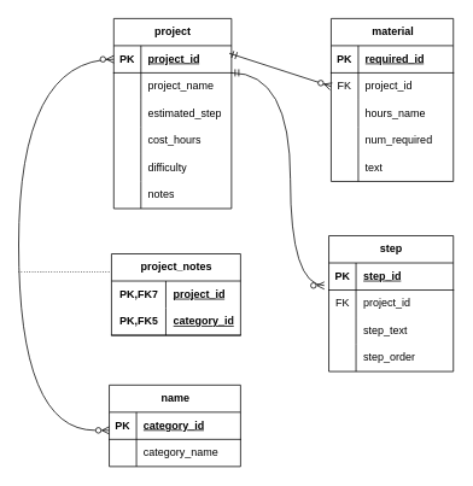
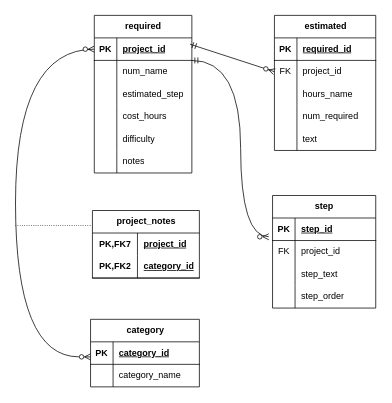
  <mxCell id="0" />
  <mxCell id="1" parent="0" />
- <mxCell id="2" value="project" style="shape=table;startSize=30;container=1;collapsible=1;childLayout=tableLayout;fixedRows=1;rowLines=0;fontStyle=1;align=center;resizeLast=1;html=1;" parent="1" vertex="1"><mxGeometry x="125" y="20" width="130" height="210" as="geometry" /></mxCell>
+ <mxCell id="2" value="required" style="shape=table;startSize=30;container=1;collapsible=1;childLayout=tableLayout;fixedRows=1;rowLines=0;fontStyle=1;align=center;resizeLast=1;html=1;" parent="1" vertex="1"><mxGeometry x="125" y="20" width="130" height="210" as="geometry" /></mxCell>
  <mxCell id="3" value="" style="shape=tableRow;horizontal=0;startSize=0;swimlaneHead=0;swimlaneBody=0;fillColor=none;collapsible=0;dropTarget=0;points=[[0,0.5],[1,0.5]];portConstraint=eastwest;top=0;left=0;right=0;bottom=1;" parent="2" vertex="1"><mxGeometry y="30" width="130" height="30" as="geometry" /></mxCell>
  <mxCell id="4" value="PK" style="shape=partialRectangle;connectable=0;fillColor=none;top=0;left=0;bottom=0;right=0;fontStyle=1;overflow=hidden;whiteSpace=wrap;html=1;" parent="3" vertex="1"><mxGeometry width="30" height="30" as="geometry"><mxRectangle width="30" height="30" as="alternateBounds" /></mxGeometry></mxCell>
  <mxCell id="5" value="project_id" style="shape=partialRectangle;connectable=0;fillColor=none;top=0;left=0;bottom=0;right=0;align=left;spacingLeft=6;fontStyle=5;overflow=hidden;whiteSpace=wrap;html=1;" parent="3" vertex="1"><mxGeometry x="30" width="100" height="30" as="geometry"><mxRectangle width="100" height="30" as="alternateBounds" /></mxGeometry></mxCell>
  <mxCell id="6" value="" style="shape=tableRow;horizontal=0;startSize=0;swimlaneHead=0;swimlaneBody=0;fillColor=none;collapsible=0;dropTarget=0;points=[[0,0.5],[1,0.5]];portConstraint=eastwest;top=0;left=0;right=0;bottom=0;" parent="2" vertex="1"><mxGeometry y="60" width="130" height="30" as="geometry" /></mxCell>
  <mxCell id="7" value="" style="shape=partialRectangle;connectable=0;fillColor=none;top=0;left=0;bottom=0;right=0;editable=1;overflow=hidden;whiteSpace=wrap;html=1;" parent="6" vertex="1"><mxGeometry width="30" height="30" as="geometry"><mxRectangle width="30" height="30" as="alternateBounds" /></mxGeometry></mxCell>
- <mxCell id="8" value="project_name" style="shape=partialRectangle;connectable=0;fillColor=none;top=0;left=0;bottom=0;right=0;align=left;spacingLeft=6;overflow=hidden;whiteSpace=wrap;html=1;" parent="6" vertex="1"><mxGeometry x="30" width="100" height="30" as="geometry"><mxRectangle width="100" height="30" as="alternateBounds" /></mxGeometry></mxCell>
+ <mxCell id="8" value="num_name" style="shape=partialRectangle;connectable=0;fillColor=none;top=0;left=0;bottom=0;right=0;align=left;spacingLeft=6;overflow=hidden;whiteSpace=wrap;html=1;" parent="6" vertex="1"><mxGeometry x="30" width="100" height="30" as="geometry"><mxRectangle width="100" height="30" as="alternateBounds" /></mxGeometry></mxCell>
  <mxCell id="9" value="" style="shape=tableRow;horizontal=0;startSize=0;swimlaneHead=0;swimlaneBody=0;fillColor=none;collapsible=0;dropTarget=0;points=[[0,0.5],[1,0.5]];portConstraint=eastwest;top=0;left=0;right=0;bottom=0;" parent="2" vertex="1"><mxGeometry y="90" width="130" height="30" as="geometry" /></mxCell>
  <mxCell id="10" value="" style="shape=partialRectangle;connectable=0;fillColor=none;top=0;left=0;bottom=0;right=0;editable=1;overflow=hidden;whiteSpace=wrap;html=1;" parent="9" vertex="1"><mxGeometry width="30" height="30" as="geometry"><mxRectangle width="30" height="30" as="alternateBounds" /></mxGeometry></mxCell>
  <mxCell id="11" value="estimated_step" style="shape=partialRectangle;connectable=0;fillColor=none;top=0;left=0;bottom=0;right=0;align=left;spacingLeft=6;overflow=hidden;whiteSpace=wrap;html=1;" parent="9" vertex="1"><mxGeometry x="30" width="100" height="30" as="geometry"><mxRectangle width="100" height="30" as="alternateBounds" /></mxGeometry></mxCell>
  <mxCell id="12" value="" style="shape=tableRow;horizontal=0;startSize=0;swimlaneHead=0;swimlaneBody=0;fillColor=none;collapsible=0;dropTarget=0;points=[[0,0.5],[1,0.5]];portConstraint=eastwest;top=0;left=0;right=0;bottom=0;" parent="2" vertex="1"><mxGeometry y="120" width="130" height="30" as="geometry" /></mxCell>
  <mxCell id="13" value="" style="shape=partialRectangle;connectable=0;fillColor=none;top=0;left=0;bottom=0;right=0;editable=1;overflow=hidden;whiteSpace=wrap;html=1;" parent="12" vertex="1"><mxGeometry width="30" height="30" as="geometry"><mxRectangle width="30" height="30" as="alternateBounds" /></mxGeometry></mxCell>
  <mxCell id="14" value="cost_hours" style="shape=partialRectangle;connectable=0;fillColor=none;top=0;left=0;bottom=0;right=0;align=left;spacingLeft=6;overflow=hidden;whiteSpace=wrap;html=1;" parent="12" vertex="1"><mxGeometry x="30" width="100" height="30" as="geometry"><mxRectangle width="100" height="30" as="alternateBounds" /></mxGeometry></mxCell>
  <mxCell id="15" style="shape=tableRow;horizontal=0;startSize=0;swimlaneHead=0;swimlaneBody=0;fillColor=none;collapsible=0;dropTarget=0;points=[[0,0.5],[1,0.5]];portConstraint=eastwest;top=0;left=0;right=0;bottom=0;" parent="2" vertex="1"><mxGeometry y="150" width="130" height="30" as="geometry" /></mxCell>
  <mxCell id="16" style="shape=partialRectangle;connectable=0;fillColor=none;top=0;left=0;bottom=0;right=0;editable=1;overflow=hidden;whiteSpace=wrap;html=1;" parent="15" vertex="1"><mxGeometry width="30" height="30" as="geometry"><mxRectangle width="30" height="30" as="alternateBounds" /></mxGeometry></mxCell>
  <mxCell id="17" value="difficulty" style="shape=partialRectangle;connectable=0;fillColor=none;top=0;left=0;bottom=0;right=0;align=left;spacingLeft=6;overflow=hidden;whiteSpace=wrap;html=1;" parent="15" vertex="1"><mxGeometry x="30" width="100" height="30" as="geometry"><mxRectangle width="100" height="30" as="alternateBounds" /></mxGeometry></mxCell>
  <mxCell id="18" style="shape=tableRow;horizontal=0;startSize=0;swimlaneHead=0;swimlaneBody=0;fillColor=none;collapsible=0;dropTarget=0;points=[[0,0.5],[1,0.5]];portConstraint=eastwest;top=0;left=0;right=0;bottom=0;" parent="2" vertex="1"><mxGeometry y="180" width="130" height="30" as="geometry" /></mxCell>
  <mxCell id="19" style="shape=partialRectangle;connectable=0;fillColor=none;top=0;left=0;bottom=0;right=0;editable=1;overflow=hidden;whiteSpace=wrap;html=1;" parent="18" vertex="1"><mxGeometry width="30" height="30" as="geometry"><mxRectangle width="30" height="30" as="alternateBounds" /></mxGeometry></mxCell>
  <mxCell id="20" value="notes" style="shape=partialRectangle;connectable=0;fillColor=none;top=0;left=0;bottom=0;right=0;align=left;spacingLeft=6;overflow=hidden;whiteSpace=wrap;html=1;" parent="18" vertex="1"><mxGeometry x="30" width="100" height="30" as="geometry"><mxRectangle width="100" height="30" as="alternateBounds" /></mxGeometry></mxCell>
- <mxCell id="21" value="material" style="shape=table;startSize=30;container=1;collapsible=1;childLayout=tableLayout;fixedRows=1;rowLines=0;fontStyle=1;align=center;resizeLast=1;html=1;" parent="1" vertex="1"><mxGeometry x="365" y="20" width="135" height="180" as="geometry" /></mxCell>
+ <mxCell id="21" value="estimated" style="shape=table;startSize=30;container=1;collapsible=1;childLayout=tableLayout;fixedRows=1;rowLines=0;fontStyle=1;align=center;resizeLast=1;html=1;" parent="1" vertex="1"><mxGeometry x="365" y="20" width="135" height="180" as="geometry" /></mxCell>
  <mxCell id="22" value="" style="shape=tableRow;horizontal=0;startSize=0;swimlaneHead=0;swimlaneBody=0;fillColor=none;collapsible=0;dropTarget=0;points=[[0,0.5],[1,0.5]];portConstraint=eastwest;top=0;left=0;right=0;bottom=1;" parent="21" vertex="1"><mxGeometry y="30" width="135" height="30" as="geometry" /></mxCell>
  <mxCell id="23" value="PK" style="shape=partialRectangle;connectable=0;fillColor=none;top=0;left=0;bottom=0;right=0;fontStyle=1;overflow=hidden;whiteSpace=wrap;html=1;" parent="22" vertex="1"><mxGeometry width="30" height="30" as="geometry"><mxRectangle width="30" height="30" as="alternateBounds" /></mxGeometry></mxCell>
  <mxCell id="24" value="required_id" style="shape=partialRectangle;connectable=0;fillColor=none;top=0;left=0;bottom=0;right=0;align=left;spacingLeft=6;fontStyle=5;overflow=hidden;whiteSpace=wrap;html=1;" parent="22" vertex="1"><mxGeometry x="30" width="105" height="30" as="geometry"><mxRectangle width="105" height="30" as="alternateBounds" /></mxGeometry></mxCell>
  <mxCell id="25" value="" style="shape=tableRow;horizontal=0;startSize=0;swimlaneHead=0;swimlaneBody=0;fillColor=none;collapsible=0;dropTarget=0;points=[[0,0.5],[1,0.5]];portConstraint=eastwest;top=0;left=0;right=0;bottom=0;" parent="21" vertex="1"><mxGeometry y="60" width="135" height="30" as="geometry" /></mxCell>
  <mxCell id="26" value="FK" style="shape=partialRectangle;connectable=0;fillColor=none;top=0;left=0;bottom=0;right=0;editable=1;overflow=hidden;whiteSpace=wrap;html=1;" parent="25" vertex="1"><mxGeometry width="30" height="30" as="geometry"><mxRectangle width="30" height="30" as="alternateBounds" /></mxGeometry></mxCell>
  <mxCell id="27" value="project_id" style="shape=partialRectangle;connectable=0;fillColor=none;top=0;left=0;bottom=0;right=0;align=left;spacingLeft=6;overflow=hidden;whiteSpace=wrap;html=1;" parent="25" vertex="1"><mxGeometry x="30" width="105" height="30" as="geometry"><mxRectangle width="105" height="30" as="alternateBounds" /></mxGeometry></mxCell>
  <mxCell id="28" value="" style="shape=tableRow;horizontal=0;startSize=0;swimlaneHead=0;swimlaneBody=0;fillColor=none;collapsible=0;dropTarget=0;points=[[0,0.5],[1,0.5]];portConstraint=eastwest;top=0;left=0;right=0;bottom=0;" parent="21" vertex="1"><mxGeometry y="90" width="135" height="30" as="geometry" /></mxCell>
  <mxCell id="29" value="" style="shape=partialRectangle;connectable=0;fillColor=none;top=0;left=0;bottom=0;right=0;editable=1;overflow=hidden;whiteSpace=wrap;html=1;" parent="28" vertex="1"><mxGeometry width="30" height="30" as="geometry"><mxRectangle width="30" height="30" as="alternateBounds" /></mxGeometry></mxCell>
  <mxCell id="30" value="hours_name" style="shape=partialRectangle;connectable=0;fillColor=none;top=0;left=0;bottom=0;right=0;align=left;spacingLeft=6;overflow=hidden;whiteSpace=wrap;html=1;" parent="28" vertex="1"><mxGeometry x="30" width="105" height="30" as="geometry"><mxRectangle width="105" height="30" as="alternateBounds" /></mxGeometry></mxCell>
  <mxCell id="31" style="shape=tableRow;horizontal=0;startSize=0;swimlaneHead=0;swimlaneBody=0;fillColor=none;collapsible=0;dropTarget=0;points=[[0,0.5],[1,0.5]];portConstraint=eastwest;top=0;left=0;right=0;bottom=0;" parent="21" vertex="1"><mxGeometry y="120" width="135" height="30" as="geometry" /></mxCell>
  <mxCell id="32" style="shape=partialRectangle;connectable=0;fillColor=none;top=0;left=0;bottom=0;right=0;editable=1;overflow=hidden;whiteSpace=wrap;html=1;" parent="31" vertex="1"><mxGeometry width="30" height="30" as="geometry"><mxRectangle width="30" height="30" as="alternateBounds" /></mxGeometry></mxCell>
  <mxCell id="33" value="num_required" style="shape=partialRectangle;connectable=0;fillColor=none;top=0;left=0;bottom=0;right=0;align=left;spacingLeft=6;overflow=hidden;whiteSpace=wrap;html=1;" parent="31" vertex="1"><mxGeometry x="30" width="105" height="30" as="geometry"><mxRectangle width="105" height="30" as="alternateBounds" /></mxGeometry></mxCell>
  <mxCell id="34" style="shape=tableRow;horizontal=0;startSize=0;swimlaneHead=0;swimlaneBody=0;fillColor=none;collapsible=0;dropTarget=0;points=[[0,0.5],[1,0.5]];portConstraint=eastwest;top=0;left=0;right=0;bottom=0;" parent="21" vertex="1"><mxGeometry y="150" width="135" height="30" as="geometry" /></mxCell>
  <mxCell id="35" style="shape=partialRectangle;connectable=0;fillColor=none;top=0;left=0;bottom=0;right=0;editable=1;overflow=hidden;whiteSpace=wrap;html=1;" parent="34" vertex="1"><mxGeometry width="30" height="30" as="geometry"><mxRectangle width="30" height="30" as="alternateBounds" /></mxGeometry></mxCell>
  <mxCell id="36" value="text" style="shape=partialRectangle;connectable=0;fillColor=none;top=0;left=0;bottom=0;right=0;align=left;spacingLeft=6;overflow=hidden;whiteSpace=wrap;html=1;" parent="34" vertex="1"><mxGeometry x="30" width="105" height="30" as="geometry"><mxRectangle width="105" height="30" as="alternateBounds" /></mxGeometry></mxCell>
  <mxCell id="37" value="step" style="shape=table;startSize=30;container=1;collapsible=1;childLayout=tableLayout;fixedRows=1;rowLines=0;fontStyle=1;align=center;resizeLast=1;html=1;" parent="1" vertex="1"><mxGeometry x="362.5" y="260" width="137.5" height="150" as="geometry" /></mxCell>
  <mxCell id="38" value="" style="shape=tableRow;horizontal=0;startSize=0;swimlaneHead=0;swimlaneBody=0;fillColor=none;collapsible=0;dropTarget=0;points=[[0,0.5],[1,0.5]];portConstraint=eastwest;top=0;left=0;right=0;bottom=1;" parent="37" vertex="1"><mxGeometry y="30" width="137.5" height="30" as="geometry" /></mxCell>
  <mxCell id="39" value="PK" style="shape=partialRectangle;connectable=0;fillColor=none;top=0;left=0;bottom=0;right=0;fontStyle=1;overflow=hidden;whiteSpace=wrap;html=1;" parent="38" vertex="1"><mxGeometry width="30" height="30" as="geometry"><mxRectangle width="30" height="30" as="alternateBounds" /></mxGeometry></mxCell>
  <mxCell id="40" value="step_id" style="shape=partialRectangle;connectable=0;fillColor=none;top=0;left=0;bottom=0;right=0;align=left;spacingLeft=6;fontStyle=5;overflow=hidden;whiteSpace=wrap;html=1;" parent="38" vertex="1"><mxGeometry x="30" width="107.5" height="30" as="geometry"><mxRectangle width="107.5" height="30" as="alternateBounds" /></mxGeometry></mxCell>
  <mxCell id="41" value="" style="shape=tableRow;horizontal=0;startSize=0;swimlaneHead=0;swimlaneBody=0;fillColor=none;collapsible=0;dropTarget=0;points=[[0,0.5],[1,0.5]];portConstraint=eastwest;top=0;left=0;right=0;bottom=0;" parent="37" vertex="1"><mxGeometry y="60" width="137.5" height="30" as="geometry" /></mxCell>
  <mxCell id="42" value="FK" style="shape=partialRectangle;connectable=0;fillColor=none;top=0;left=0;bottom=0;right=0;editable=1;overflow=hidden;whiteSpace=wrap;html=1;" parent="41" vertex="1"><mxGeometry width="30" height="30" as="geometry"><mxRectangle width="30" height="30" as="alternateBounds" /></mxGeometry></mxCell>
  <mxCell id="43" value="project_id" style="shape=partialRectangle;connectable=0;fillColor=none;top=0;left=0;bottom=0;right=0;align=left;spacingLeft=6;overflow=hidden;whiteSpace=wrap;html=1;" parent="41" vertex="1"><mxGeometry x="30" width="107.5" height="30" as="geometry"><mxRectangle width="107.5" height="30" as="alternateBounds" /></mxGeometry></mxCell>
  <mxCell id="44" value="" style="shape=tableRow;horizontal=0;startSize=0;swimlaneHead=0;swimlaneBody=0;fillColor=none;collapsible=0;dropTarget=0;points=[[0,0.5],[1,0.5]];portConstraint=eastwest;top=0;left=0;right=0;bottom=0;" parent="37" vertex="1"><mxGeometry y="90" width="137.5" height="30" as="geometry" /></mxCell>
  <mxCell id="45" value="" style="shape=partialRectangle;connectable=0;fillColor=none;top=0;left=0;bottom=0;right=0;editable=1;overflow=hidden;whiteSpace=wrap;html=1;" parent="44" vertex="1"><mxGeometry width="30" height="30" as="geometry"><mxRectangle width="30" height="30" as="alternateBounds" /></mxGeometry></mxCell>
  <mxCell id="46" value="step_text" style="shape=partialRectangle;connectable=0;fillColor=none;top=0;left=0;bottom=0;right=0;align=left;spacingLeft=6;overflow=hidden;whiteSpace=wrap;html=1;" parent="44" vertex="1"><mxGeometry x="30" width="107.5" height="30" as="geometry"><mxRectangle width="107.5" height="30" as="alternateBounds" /></mxGeometry></mxCell>
  <mxCell id="47" value="" style="shape=tableRow;horizontal=0;startSize=0;swimlaneHead=0;swimlaneBody=0;fillColor=none;collapsible=0;dropTarget=0;points=[[0,0.5],[1,0.5]];portConstraint=eastwest;top=0;left=0;right=0;bottom=0;" parent="37" vertex="1"><mxGeometry y="120" width="137.5" height="30" as="geometry" /></mxCell>
  <mxCell id="48" value="" style="shape=partialRectangle;connectable=0;fillColor=none;top=0;left=0;bottom=0;right=0;editable=1;overflow=hidden;whiteSpace=wrap;html=1;" parent="47" vertex="1"><mxGeometry width="30" height="30" as="geometry"><mxRectangle width="30" height="30" as="alternateBounds" /></mxGeometry></mxCell>
  <mxCell id="49" value="step_order" style="shape=partialRectangle;connectable=0;fillColor=none;top=0;left=0;bottom=0;right=0;align=left;spacingLeft=6;overflow=hidden;whiteSpace=wrap;html=1;" parent="47" vertex="1"><mxGeometry x="30" width="107.5" height="30" as="geometry"><mxRectangle width="107.5" height="30" as="alternateBounds" /></mxGeometry></mxCell>
- <mxCell id="50" value="name" style="shape=table;startSize=30;container=1;collapsible=1;childLayout=tableLayout;fixedRows=1;rowLines=0;fontStyle=1;align=center;resizeLast=1;html=1;" parent="1" vertex="1"><mxGeometry x="120" y="425" width="145" height="90" as="geometry" /></mxCell>
+ <mxCell id="50" value="category" style="shape=table;startSize=30;container=1;collapsible=1;childLayout=tableLayout;fixedRows=1;rowLines=0;fontStyle=1;align=center;resizeLast=1;html=1;" parent="1" vertex="1"><mxGeometry x="120" y="425" width="145" height="90" as="geometry" /></mxCell>
  <mxCell id="51" value="" style="shape=tableRow;horizontal=0;startSize=0;swimlaneHead=0;swimlaneBody=0;fillColor=none;collapsible=0;dropTarget=0;points=[[0,0.5],[1,0.5]];portConstraint=eastwest;top=0;left=0;right=0;bottom=1;" parent="50" vertex="1"><mxGeometry y="30" width="145" height="30" as="geometry" /></mxCell>
  <mxCell id="52" value="PK" style="shape=partialRectangle;connectable=0;fillColor=none;top=0;left=0;bottom=0;right=0;fontStyle=1;overflow=hidden;whiteSpace=wrap;html=1;" parent="51" vertex="1"><mxGeometry width="30" height="30" as="geometry"><mxRectangle width="30" height="30" as="alternateBounds" /></mxGeometry></mxCell>
  <mxCell id="53" value="category_id" style="shape=partialRectangle;connectable=0;fillColor=none;top=0;left=0;bottom=0;right=0;align=left;spacingLeft=6;fontStyle=5;overflow=hidden;whiteSpace=wrap;html=1;" parent="51" vertex="1"><mxGeometry x="30" width="115" height="30" as="geometry"><mxRectangle width="115" height="30" as="alternateBounds" /></mxGeometry></mxCell>
  <mxCell id="54" value="" style="shape=tableRow;horizontal=0;startSize=0;swimlaneHead=0;swimlaneBody=0;fillColor=none;collapsible=0;dropTarget=0;points=[[0,0.5],[1,0.5]];portConstraint=eastwest;top=0;left=0;right=0;bottom=0;" parent="50" vertex="1"><mxGeometry y="60" width="145" height="30" as="geometry" /></mxCell>
  <mxCell id="55" value="" style="shape=partialRectangle;connectable=0;fillColor=none;top=0;left=0;bottom=0;right=0;editable=1;overflow=hidden;whiteSpace=wrap;html=1;" parent="54" vertex="1"><mxGeometry width="30" height="30" as="geometry"><mxRectangle width="30" height="30" as="alternateBounds" /></mxGeometry></mxCell>
  <mxCell id="56" value="category_name" style="shape=partialRectangle;connectable=0;fillColor=none;top=0;left=0;bottom=0;right=0;align=left;spacingLeft=6;overflow=hidden;whiteSpace=wrap;html=1;" parent="54" vertex="1"><mxGeometry x="30" width="115" height="30" as="geometry"><mxRectangle width="115" height="30" as="alternateBounds" /></mxGeometry></mxCell>
  <mxCell id="57" value="project_notes" style="shape=table;startSize=30;container=1;collapsible=1;childLayout=tableLayout;fixedRows=1;rowLines=0;fontStyle=1;align=center;resizeLast=1;html=1;whiteSpace=wrap;" parent="1" vertex="1"><mxGeometry x="122.5" y="280" width="142.5" height="90" as="geometry" /></mxCell>
  <mxCell id="58" value="" style="shape=tableRow;horizontal=0;startSize=0;swimlaneHead=0;swimlaneBody=0;fillColor=none;collapsible=0;dropTarget=0;points=[[0,0.5],[1,0.5]];portConstraint=eastwest;top=0;left=0;right=0;bottom=0;html=1;" parent="57" vertex="1"><mxGeometry y="30" width="142.5" height="30" as="geometry" /></mxCell>
  <mxCell id="59" value="PK,FK7" style="shape=partialRectangle;connectable=0;fillColor=none;top=0;left=0;bottom=0;right=0;fontStyle=1;overflow=hidden;html=1;whiteSpace=wrap;" parent="58" vertex="1"><mxGeometry width="60" height="30" as="geometry"><mxRectangle width="60" height="30" as="alternateBounds" /></mxGeometry></mxCell>
  <mxCell id="60" value="project_id" style="shape=partialRectangle;connectable=0;fillColor=none;top=0;left=0;bottom=0;right=0;align=left;spacingLeft=6;fontStyle=5;overflow=hidden;html=1;whiteSpace=wrap;" parent="58" vertex="1"><mxGeometry x="60" width="82.5" height="30" as="geometry"><mxRectangle width="82.5" height="30" as="alternateBounds" /></mxGeometry></mxCell>
  <mxCell id="61" value="" style="shape=tableRow;horizontal=0;startSize=0;swimlaneHead=0;swimlaneBody=0;fillColor=none;collapsible=0;dropTarget=0;points=[[0,0.5],[1,0.5]];portConstraint=eastwest;top=0;left=0;right=0;bottom=1;html=1;" parent="57" vertex="1"><mxGeometry y="60" width="142.5" height="30" as="geometry" /></mxCell>
- <mxCell id="62" value="PK,FK5" style="shape=partialRectangle;connectable=0;fillColor=none;top=0;left=0;bottom=0;right=0;fontStyle=1;overflow=hidden;html=1;whiteSpace=wrap;" parent="61" vertex="1"><mxGeometry width="60" height="30" as="geometry"><mxRectangle width="60" height="30" as="alternateBounds" /></mxGeometry></mxCell>
+ <mxCell id="62" value="PK,FK2" style="shape=partialRectangle;connectable=0;fillColor=none;top=0;left=0;bottom=0;right=0;fontStyle=1;overflow=hidden;html=1;whiteSpace=wrap;" parent="61" vertex="1"><mxGeometry width="60" height="30" as="geometry"><mxRectangle width="60" height="30" as="alternateBounds" /></mxGeometry></mxCell>
  <mxCell id="63" value="category_id" style="shape=partialRectangle;connectable=0;fillColor=none;top=0;left=0;bottom=0;right=0;align=left;spacingLeft=6;fontStyle=5;overflow=hidden;html=1;whiteSpace=wrap;" parent="61" vertex="1"><mxGeometry x="60" width="82.5" height="30" as="geometry"><mxRectangle width="82.5" height="30" as="alternateBounds" /></mxGeometry></mxCell>
  <mxCell id="64" value="" style="fontSize=12;html=1;endArrow=ERzeroToMany;endFill=1;rounded=0;edgeStyle=orthogonalEdgeStyle;curved=1;entryX=0;entryY=0.5;entryDx=0;entryDy=0;startArrow=ERzeroToMany;startFill=0;" parent="1" source="51" target="3" edge="1"><mxGeometry width="100" height="100" relative="1" as="geometry"><mxPoint x="115" y="470" as="sourcePoint" /><mxPoint x="75" y="70" as="targetPoint" /><Array as="points"><mxPoint x="20" y="475" /><mxPoint x="20" y="65" /></Array></mxGeometry></mxCell>
  <mxCell id="65" value="" style="endArrow=none;html=1;rounded=0;dashed=1;dashPattern=1 2;curved=1;" parent="1" edge="1"><mxGeometry relative="1" as="geometry"><mxPoint x="20" y="300" as="sourcePoint" /><mxPoint x="120" y="300" as="targetPoint" /></mxGeometry></mxCell>
  <mxCell id="66" value="" style="resizable=0;html=1;whiteSpace=wrap;align=right;verticalAlign=bottom;" parent="65" connectable="0" vertex="1"><mxGeometry x="1" relative="1" as="geometry" /></mxCell>
  <mxCell id="67" value="" style="fontSize=12;html=1;endArrow=ERzeroToMany;endFill=1;rounded=0;entryX=0;entryY=0.5;entryDx=0;entryDy=0;startArrow=ERmandOne;startFill=0;exitX=0.981;exitY=0.281;exitDx=0;exitDy=0;exitPerimeter=0;" parent="1" source="3" target="25" edge="1"><mxGeometry width="100" height="100" relative="1" as="geometry"><mxPoint x="255" y="70" as="sourcePoint" /><mxPoint x="350" y="-35" as="targetPoint" /></mxGeometry></mxCell>
  <mxCell id="68" value="" style="fontSize=12;html=1;endArrow=ERzeroToMany;endFill=1;rounded=0;startArrow=ERmandOne;startFill=0;edgeStyle=orthogonalEdgeStyle;curved=1;entryX=0;entryY=0.5;entryDx=0;entryDy=0;" parent="1" edge="1"><mxGeometry width="100" height="100" relative="1" as="geometry"><mxPoint x="255" y="80" as="sourcePoint" /><mxPoint x="357.5" y="315" as="targetPoint" /><Array as="points"><mxPoint x="320" y="80" /><mxPoint x="320" y="315" /></Array></mxGeometry></mxCell>
